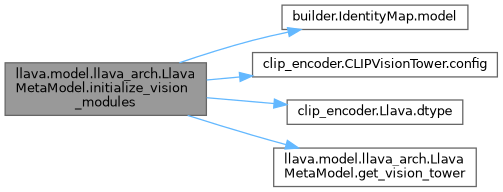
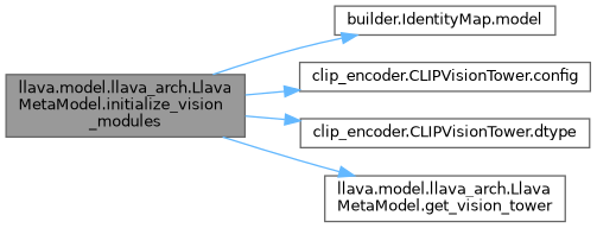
  digraph {
    rankdir=LR
    node [color=grey40 fillcolor=white fontname=Helvetica fontsize=10 shape=box style=filled]
    edge [color=steelblue1 fontname=Helvetica fontsize=10 labelfontname=Helvetica labelfontsize=10 style=solid]
    n1 [color=gray40 fillcolor=grey60 fontcolor=black height=0.2 label="llava.model.llava_arch.Llava\lMetaModel.initialize_vision\l_modules" width=0.4]
    n2 [height=0.2 label="builder.IdentityMap.model" width=0.4]
    n3 [height=0.2 label="clip_encoder.CLIPVisionTower.config" width=0.4]
-   n4 [height=0.2 label="clip_encoder.Llava.dtype" width=0.4]
+   n4 [height=0.2 label="clip_encoder.CLIPVisionTower.dtype" width=0.4]
    n5 [height=0.2 label="llava.model.llava_arch.Llava\lMetaModel.get_vision_tower" width=0.4]
    n1 -> n2
    n1 -> n3
    n1 -> n4
    n1 -> n5
  }
